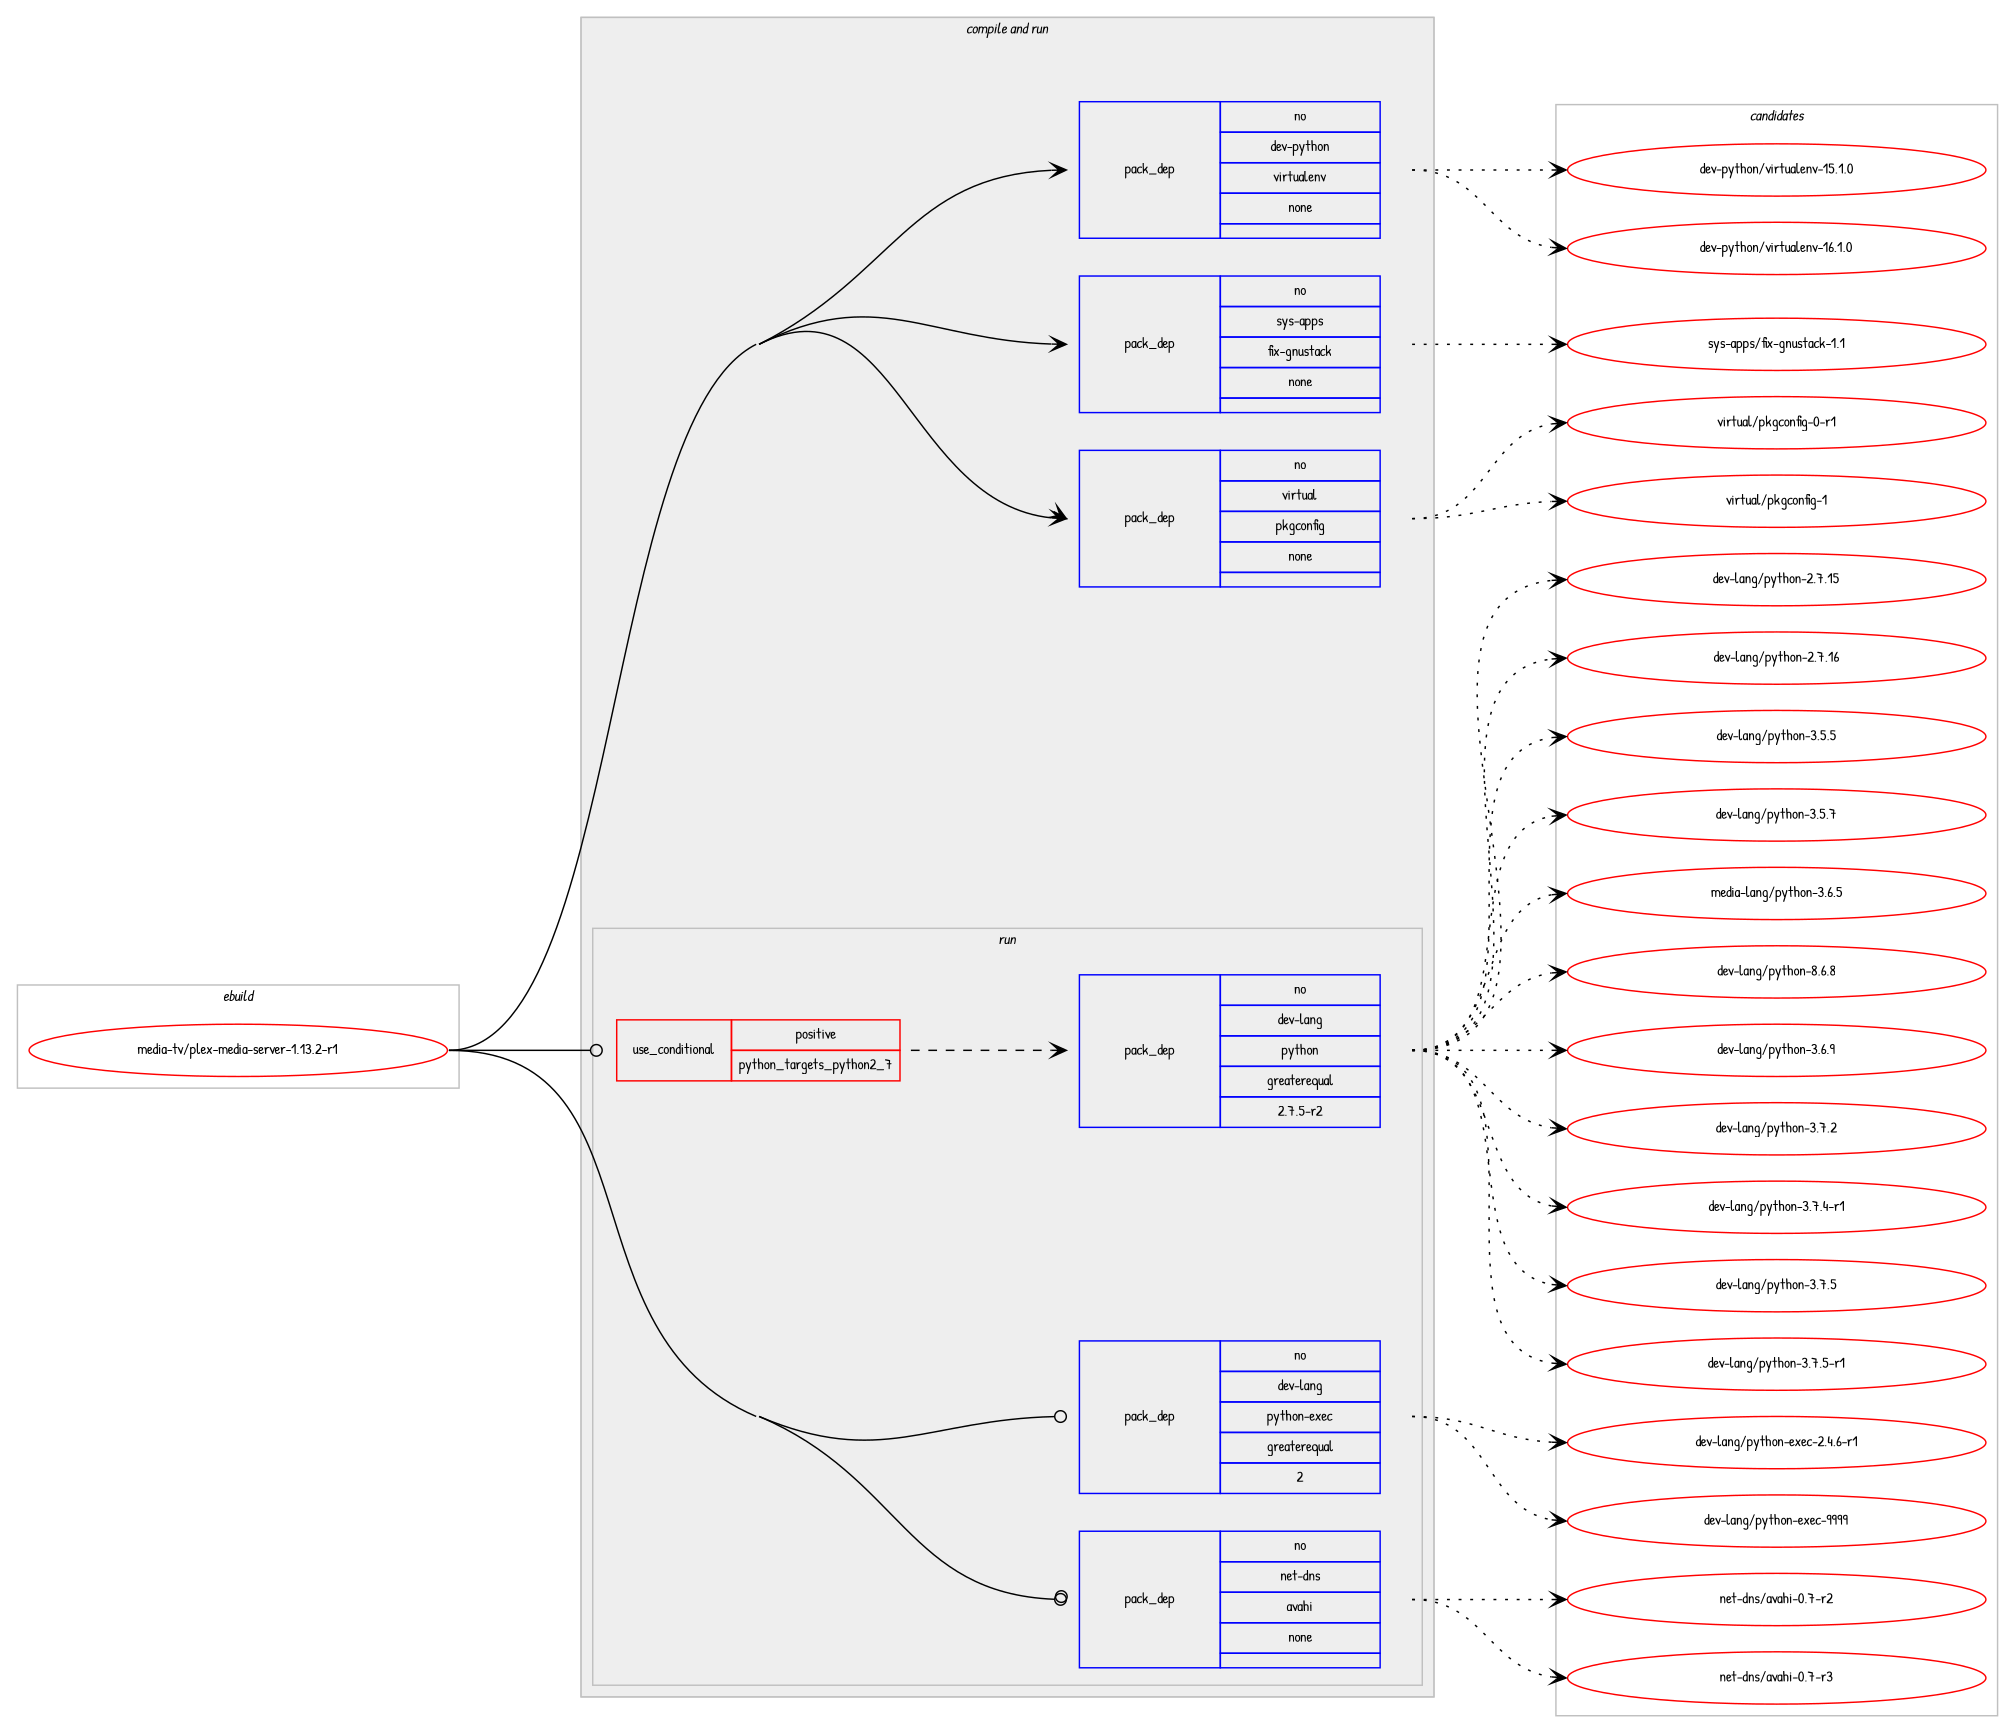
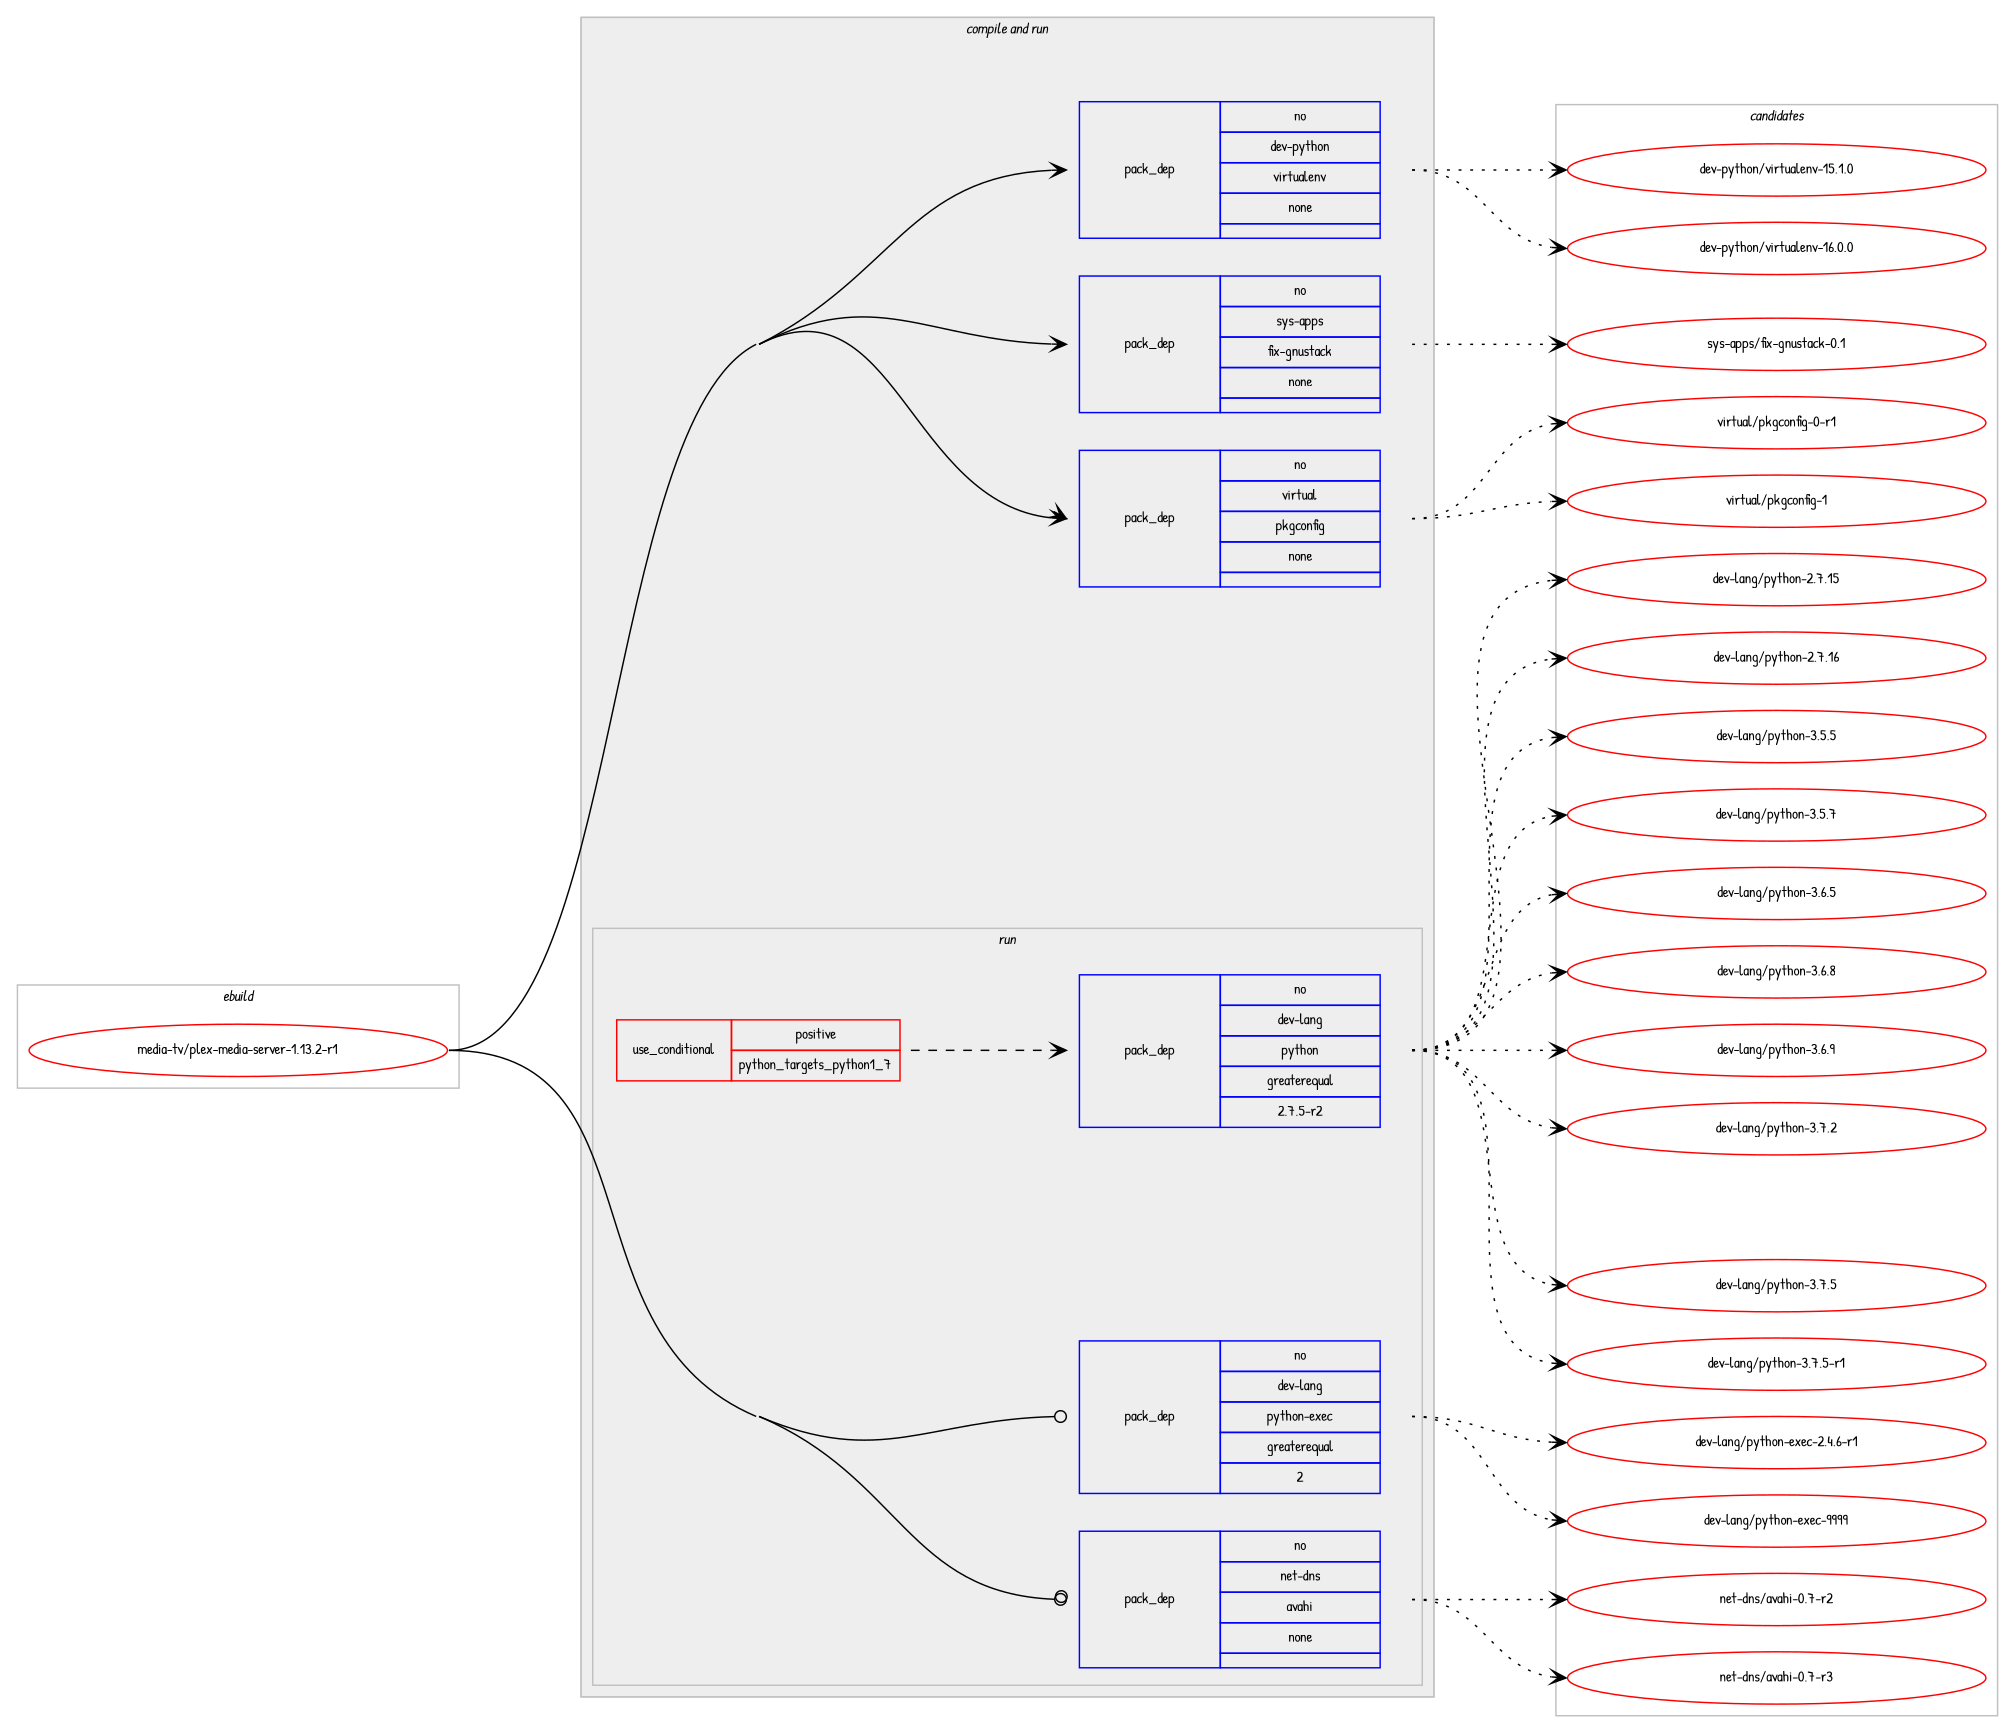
  digraph {
    compound=true
    concentrate=true
    fontname="Patrick Hand"
    fontsize=10
    newrank=true
    rankdir=LR
    ranksep=1.5
    node [color=red fontname="Patrick Hand" fontsize=10]
    edge [arrowhead=vee fontname="Patrick Hand" headport=w style=dotted tailport=e weight=100]
    n1 [label="media-tv/plex-media-server-1.13.2-r1" width=4]
    n2 [color=blue label=<<TABLE BORDER="0" CELLBORDER="1" CELLSPACING="0" CELLPADDING="4" WIDTH="220"><TR><TD ROWSPAN="6" CELLPADDING="30">pack_dep</TD></TR><TR><TD WIDTH="110">no</TD></TR><TR><TD>dev-python</TD></TR><TR><TD>virtualenv</TD></TR><TR><TD>none</TD></TR><TR><TD></TD></TR></TABLE>> shape=none]
    n3 [color=blue label=<<TABLE BORDER="0" CELLBORDER="1" CELLSPACING="0" CELLPADDING="4" WIDTH="220"><TR><TD ROWSPAN="6" CELLPADDING="30">pack_dep</TD></TR><TR><TD WIDTH="110">no</TD></TR><TR><TD>sys-apps</TD></TR><TR><TD>fix-gnustack</TD></TR><TR><TD>none</TD></TR><TR><TD></TD></TR></TABLE>> shape=none]
    n4 [color=blue label=<<TABLE BORDER="0" CELLBORDER="1" CELLSPACING="0" CELLPADDING="4" WIDTH="220"><TR><TD ROWSPAN="6" CELLPADDING="30">pack_dep</TD></TR><TR><TD WIDTH="110">no</TD></TR><TR><TD>virtual</TD></TR><TR><TD>pkgconfig</TD></TR><TR><TD>none</TD></TR><TR><TD></TD></TR></TABLE>> shape=none]
    n5 [color=blue label=<<TABLE BORDER="0" CELLBORDER="1" CELLSPACING="0" CELLPADDING="4" WIDTH="220"><TR><TD ROWSPAN="6" CELLPADDING="30">pack_dep</TD></TR><TR><TD WIDTH="110">no</TD></TR><TR><TD>dev-lang</TD></TR><TR><TD>python</TD></TR><TR><TD>greaterequal</TD></TR><TR><TD>2.7.5-r2</TD></TR></TABLE>> shape=none]
-   n6 [label=<<TABLE BORDER="0" CELLBORDER="1" CELLSPACING="0" CELLPADDING="4"><TR><TD ROWSPAN="3" CELLPADDING="10">use_conditional</TD></TR><TR><TD>positive</TD></TR><TR><TD>python_targets_python2_7</TD></TR></TABLE>> shape=none]
+   n6 [label=<<TABLE BORDER="0" CELLBORDER="1" CELLSPACING="0" CELLPADDING="4"><TR><TD ROWSPAN="3" CELLPADDING="10">use_conditional</TD></TR><TR><TD>positive</TD></TR><TR><TD>python_targets_python1_7</TD></TR></TABLE>> shape=none]
    n7 [color=blue label=<<TABLE BORDER="0" CELLBORDER="1" CELLSPACING="0" CELLPADDING="4" WIDTH="220"><TR><TD ROWSPAN="6" CELLPADDING="30">pack_dep</TD></TR><TR><TD WIDTH="110">no</TD></TR><TR><TD>dev-lang</TD></TR><TR><TD>python-exec</TD></TR><TR><TD>greaterequal</TD></TR><TR><TD>2</TD></TR></TABLE>> shape=none]
    n8 [color=blue label=<<TABLE BORDER="0" CELLBORDER="1" CELLSPACING="0" CELLPADDING="4" WIDTH="220"><TR><TD ROWSPAN="6" CELLPADDING="30">pack_dep</TD></TR><TR><TD WIDTH="110">no</TD></TR><TR><TD>net-dns</TD></TR><TR><TD>avahi</TD></TR><TR><TD>none</TD></TR><TR><TD></TD></TR></TABLE>> shape=none]
    n9 [label="dev-python/virtualenv-15.1.0" width=4]
-   n10 [label="dev-python/virtualenv-16.1.0" width=4]
-   n11 [label="sys-apps/fix-gnustack-1.1" width=4]
+   n10 [label="dev-python/virtualenv-16.0.0" width=4]
+   n11 [label="sys-apps/fix-gnustack-0.1" width=4]
    n12 [label="virtual/pkgconfig-0-r1" width=4]
    n13 [label="virtual/pkgconfig-1" width=4]
    n14 [label="dev-lang/python-2.7.15" width=4]
    n15 [label="dev-lang/python-2.7.16" width=4]
    n16 [label="dev-lang/python-3.5.5" width=4]
    n17 [label="dev-lang/python-3.5.7" width=4]
-   n18 [label="media-lang/python-3.6.5" width=4]
-   n19 [label="dev-lang/python-8.6.8" width=4]
+   n18 [label="dev-lang/python-3.6.5" width=4]
+   n19 [label="dev-lang/python-3.6.8" width=4]
    n20 [label="dev-lang/python-3.6.9" width=4]
    n21 [label="dev-lang/python-3.7.2" width=4]
-   n22 [label="dev-lang/python-3.7.4-r1" width=4]
    n23 [label="dev-lang/python-3.7.5" width=4]
    n24 [label="dev-lang/python-3.7.5-r1" width=4]
    n25 [label="dev-lang/python-exec-2.4.6-r1" width=4]
    n26 [label="dev-lang/python-exec-9999" width=4]
    n27 [label="net-dns/avahi-0.7-r2" width=4]
    n28 [label="net-dns/avahi-0.7-r3" width=4]
    subgraph cluster_1 {
      color=gray
      label=<<i>ebuild</i>>
      rank=same
      n1
    }
    subgraph cluster_2 {
      color=gray
      label=<<i>dependencies</i>>
      subgraph cluster_3 {
        color=gray
        fillcolor="#eeeeee"
        label=<<i>compile</i>>
        style=filled
        subgraph sub_4 {
          color=gray
          fillcolor="#eeeeee"
          label=<<i>compile</i>>
          style=filled
          n2
        }
        subgraph sub_5 {
          color=gray
          fillcolor="#eeeeee"
          label=<<i>compile</i>>
          style=filled
          n3
        }
        subgraph sub_6 {
          color=gray
          fillcolor="#eeeeee"
          label=<<i>compile</i>>
          style=filled
          n4
        }
      }
      subgraph cluster_7 {
        color=gray
        fillcolor="#eeeeee"
        label=<<i>compile and run</i>>
        style=filled
      }
      subgraph cluster_8 {
        color=gray
        fillcolor="#eeeeee"
        label=<<i>run</i>>
        style=filled
        subgraph sub_9 {
          color=gray
          fillcolor="#eeeeee"
          label=<<i>run</i>>
          style=filled
          n6
          subgraph sub_10 {
            color=gray
            fillcolor="#eeeeee"
            label=<<i>run</i>>
            style=filled
            n5
          }
        }
        subgraph sub_11 {
          color=gray
          fillcolor="#eeeeee"
          label=<<i>run</i>>
          style=filled
          n7
        }
        subgraph sub_12 {
          color=gray
          fillcolor="#eeeeee"
          label=<<i>run</i>>
          style=filled
          n8
        }
      }
    }
    subgraph cluster_13 {
      color=gray
      label=<<i>candidates</i>>
      rank=same
      subgraph sub_14 {
        color=black
        label=<<i>candidates</i>>
        nodesep=1
        rank=same
        n9
        n10
      }
      subgraph sub_15 {
        color=black
        label=<<i>candidates</i>>
        nodesep=1
        rank=same
        n11
      }
      subgraph sub_16 {
        color=black
        label=<<i>candidates</i>>
        nodesep=1
        rank=same
        n12
        n13
      }
      subgraph sub_17 {
        color=black
        label=<<i>candidates</i>>
        nodesep=1
        rank=same
        n14
        n15
        n16
        n17
        n18
        n19
        n20
        n21
-       n22
        n23
        n24
      }
      subgraph sub_18 {
        color=black
        label=<<i>candidates</i>>
        nodesep=1
        rank=same
        n25
        n26
      }
      subgraph sub_19 {
        color=black
        label=<<i>candidates</i>>
        nodesep=1
        rank=same
        n27
        n28
      }
    }
    n1 -> n2 [style=solid weight=20]
    n1 -> n3 [style=solid weight=20]
    n1 -> n4 [style=solid weight=20]
-   n1 -> n6 [arrowhead=odot style=solid weight=20]
    n1 -> n7 [arrowhead=odot style=solid weight=20]
    n1 -> n8 [arrowhead=odot style=solid weight=20]
    n2 -> n9
    n2 -> n10
    n3 -> n11
    n4 -> n12
    n4 -> n13
    n5 -> n14
    n5 -> n15
    n5 -> n16
    n5 -> n17
    n5 -> n18
    n5 -> n19
    n5 -> n20
    n5 -> n21
-   n5 -> n22
    n5 -> n23
    n5 -> n24
    n6 -> n5 [style=dashed weight=20]
    n7 -> n25
    n7 -> n26
    n8 -> n27
    n8 -> n28
  }
